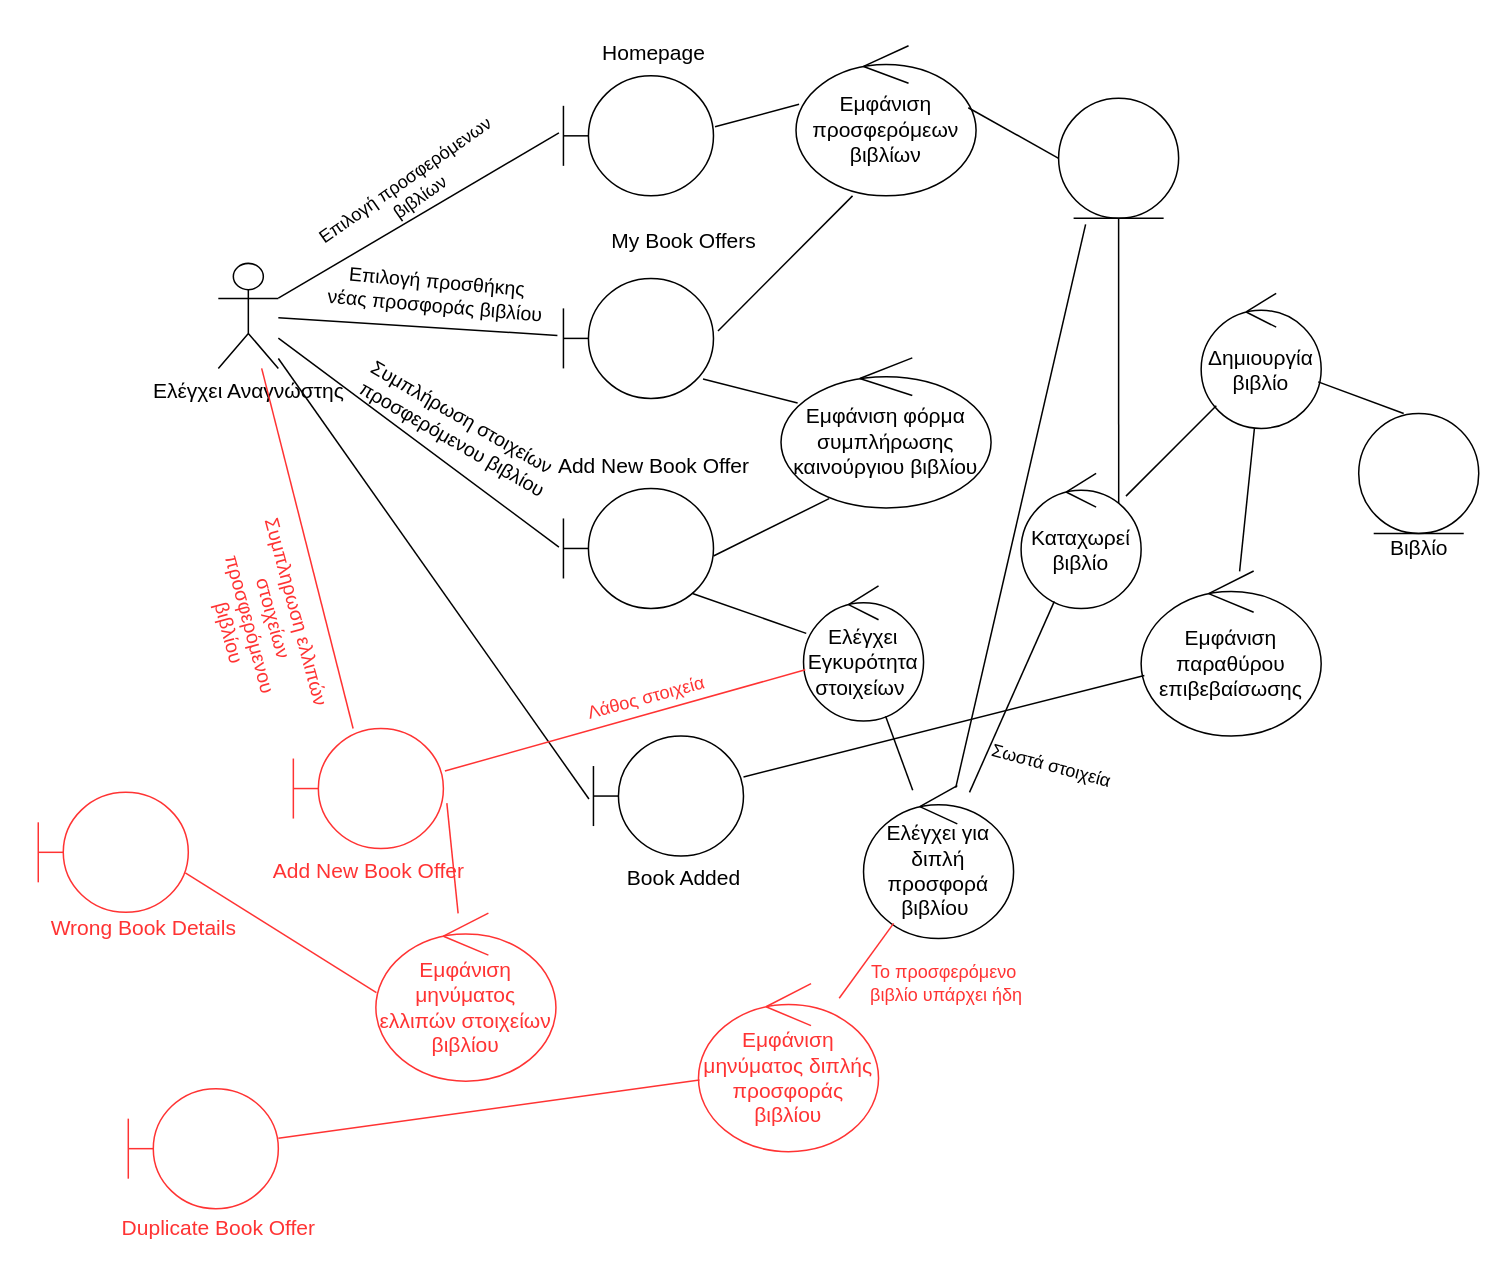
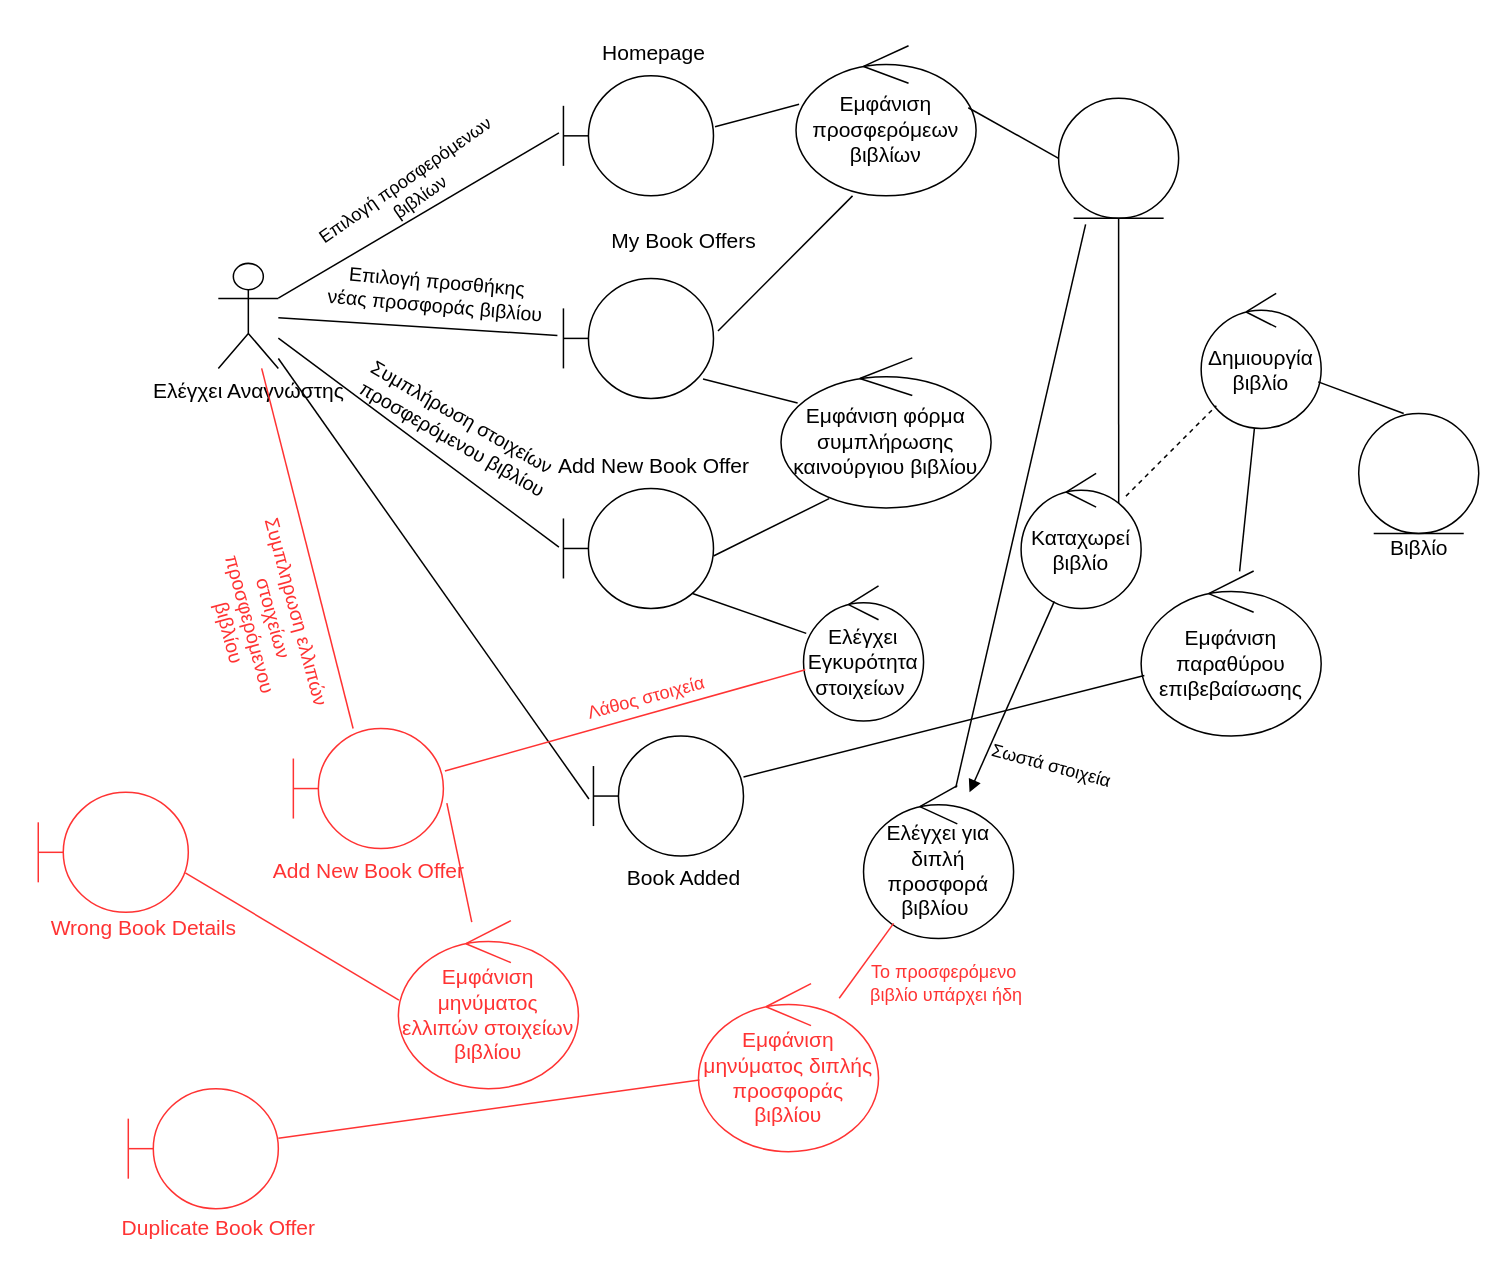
  <mxCell id="0" />
  <mxCell id="1" parent="0" />
  <mxCell id="2" value="&lt;font style=&quot;font-size: 14px;&quot;&gt;Ελέγχει Αναγνώστης&lt;/font&gt;" style="shape=umlActor;verticalLabelPosition=bottom;verticalAlign=top;html=1;outlineConnect=0;" parent="1" vertex="1"><mxGeometry x="145" y="175" width="40" height="70" as="geometry" /></mxCell>
  <mxCell id="3" value="" style="shape=umlBoundary;whiteSpace=wrap;html=1;" parent="1" vertex="1"><mxGeometry x="375" y="185" width="100" height="80" as="geometry" /></mxCell>
  <mxCell id="4" value="" style="ellipse;shape=umlEntity;whiteSpace=wrap;html=1;" parent="1" vertex="1"><mxGeometry x="705" y="65" width="80" height="80" as="geometry" /></mxCell>
  <mxCell id="5" value="&lt;font style=&quot;font-size: 14px;&quot;&gt;Εμφάνιση προσφερόμεων βιβλίων&lt;/font&gt;" style="ellipse;shape=umlControl;whiteSpace=wrap;html=1;" parent="1" vertex="1"><mxGeometry x="530" y="30" width="120" height="100" as="geometry" /></mxCell>
  <mxCell id="6" value="&lt;font style=&quot;font-size: 14px;&quot;&gt;My Book Offers&lt;/font&gt;" style="text;html=1;align=center;verticalAlign=middle;resizable=0;points=[];autosize=1;strokeColor=none;fillColor=none;" parent="1" vertex="1"><mxGeometry x="395" y="145" width="120" height="30" as="geometry" /></mxCell>
  <mxCell id="7" value="" style="shape=umlBoundary;whiteSpace=wrap;html=1;" parent="1" vertex="1"><mxGeometry x="375" y="325" width="100" height="80" as="geometry" /></mxCell>
  <mxCell id="8" value="&lt;font style=&quot;font-size: 14px;&quot;&gt;Add New Book Offer&lt;/font&gt;" style="text;html=1;align=center;verticalAlign=middle;resizable=0;points=[];autosize=1;strokeColor=none;fillColor=none;" parent="1" vertex="1"><mxGeometry x="360" y="295" width="150" height="30" as="geometry" /></mxCell>
  <mxCell id="9" value="" style="endArrow=none;html=1;rounded=0;entryX=-0.04;entryY=0.475;entryDx=0;entryDy=0;entryPerimeter=0;" parent="1" source="2" target="3" edge="1"><mxGeometry width="50" height="50" relative="1" as="geometry"><mxPoint x="565" y="265" as="sourcePoint" /><mxPoint x="365" y="220" as="targetPoint" /></mxGeometry></mxCell>
  <mxCell id="10" value="" style="shape=umlBoundary;whiteSpace=wrap;html=1;" parent="1" vertex="1"><mxGeometry x="375" y="50" width="100" height="80" as="geometry" /></mxCell>
  <mxCell id="11" value="&lt;font style=&quot;font-size: 14px;&quot;&gt;Homepage&lt;/font&gt;" style="text;html=1;align=center;verticalAlign=middle;resizable=0;points=[];autosize=1;strokeColor=none;fillColor=none;" parent="1" vertex="1"><mxGeometry x="390" y="20" width="90" height="30" as="geometry" /></mxCell>
  <mxCell id="12" value="" style="endArrow=none;html=1;rounded=0;entryX=-0.03;entryY=0.475;entryDx=0;entryDy=0;entryPerimeter=0;" parent="1" source="2" target="10" edge="1"><mxGeometry width="50" height="50" relative="1" as="geometry"><mxPoint x="255" y="230" as="sourcePoint" /><mxPoint x="381" y="233" as="targetPoint" /></mxGeometry></mxCell>
  <mxCell id="13" value="&lt;font&gt;Επιλογή προσφερόμενων&amp;nbsp;&lt;/font&gt;&lt;div&gt;&lt;font&gt;βιβλίων&lt;/font&gt;&lt;/div&gt;" style="text;html=1;align=center;verticalAlign=middle;resizable=0;points=[];autosize=1;strokeColor=none;fillColor=none;rotation=-35;" parent="1" vertex="1"><mxGeometry x="195" y="105" width="160" height="40" as="geometry" /></mxCell>
  <mxCell id="14" value="" style="endArrow=none;html=1;rounded=0;entryX=0.017;entryY=0.39;entryDx=0;entryDy=0;entryPerimeter=0;exitX=1.01;exitY=0.425;exitDx=0;exitDy=0;exitPerimeter=0;" parent="1" source="10" target="5" edge="1"><mxGeometry width="50" height="50" relative="1" as="geometry"><mxPoint x="255" y="230" as="sourcePoint" /><mxPoint x="381" y="233" as="targetPoint" /></mxGeometry></mxCell>
  <mxCell id="15" value="" style="endArrow=none;html=1;rounded=0;entryX=0.314;entryY=1;entryDx=0;entryDy=0;entryPerimeter=0;exitX=1.03;exitY=0.438;exitDx=0;exitDy=0;exitPerimeter=0;" parent="1" source="3" target="5" edge="1"><mxGeometry width="50" height="50" relative="1" as="geometry"><mxPoint x="488" y="110" as="sourcePoint" /><mxPoint x="545" y="125" as="targetPoint" /></mxGeometry></mxCell>
  <mxCell id="16" value="" style="endArrow=none;html=1;rounded=0;entryX=0;entryY=0.5;entryDx=0;entryDy=0;exitX=0.957;exitY=0.413;exitDx=0;exitDy=0;exitPerimeter=0;" parent="1" source="5" target="4" edge="1"><mxGeometry width="50" height="50" relative="1" as="geometry"><mxPoint x="488" y="230" as="sourcePoint" /><mxPoint x="567" y="155" as="targetPoint" /></mxGeometry></mxCell>
  <mxCell id="17" value="" style="endArrow=none;html=1;rounded=0;entryX=-0.03;entryY=0.488;entryDx=0;entryDy=0;entryPerimeter=0;" parent="1" source="2" target="7" edge="1"><mxGeometry width="50" height="50" relative="1" as="geometry"><mxPoint x="255" y="230" as="sourcePoint" /><mxPoint x="381" y="233" as="targetPoint" /></mxGeometry></mxCell>
  <mxCell id="18" value="&lt;font style=&quot;font-size: 14px;&quot;&gt;Εμφάνιση φόρμα συμπλήρωσης καινούργιου βιβλίου&lt;/font&gt;" style="ellipse;shape=umlControl;whiteSpace=wrap;html=1;" parent="1" vertex="1"><mxGeometry x="520" y="238" width="140" height="100" as="geometry" /></mxCell>
  <mxCell id="19" value="" style="endArrow=none;html=1;rounded=0;entryX=0.229;entryY=0.938;entryDx=0;entryDy=0;entryPerimeter=0;exitX=1.03;exitY=0.438;exitDx=0;exitDy=0;exitPerimeter=0;" parent="1" target="18" edge="1"><mxGeometry width="50" height="50" relative="1" as="geometry"><mxPoint x="475" y="370" as="sourcePoint" /><mxPoint x="554" y="295" as="targetPoint" /></mxGeometry></mxCell>
  <mxCell id="20" value="" style="endArrow=none;html=1;rounded=0;entryX=0.079;entryY=0.3;entryDx=0;entryDy=0;entryPerimeter=0;exitX=0.93;exitY=0.838;exitDx=0;exitDy=0;exitPerimeter=0;" parent="1" source="3" target="18" edge="1"><mxGeometry width="50" height="50" relative="1" as="geometry"><mxPoint x="475" y="255" as="sourcePoint" /><mxPoint x="532" y="270" as="targetPoint" /></mxGeometry></mxCell>
  <mxCell id="21" value="&lt;font style=&quot;font-size: 13px;&quot;&gt;Επιλογή προσθήκης&lt;/font&gt;&lt;div&gt;&lt;font style=&quot;font-size: 13px;&quot;&gt;νέας προσφοράς βιβλίου&lt;/font&gt;&lt;/div&gt;" style="text;html=1;align=center;verticalAlign=middle;resizable=0;points=[];autosize=1;strokeColor=none;fillColor=none;rotation=5;" parent="1" vertex="1"><mxGeometry x="205" y="175" width="170" height="40" as="geometry" /></mxCell>
  <mxCell id="22" value="&lt;font style=&quot;font-size: 13px;&quot;&gt;Συμπλήρωση στοιχείων&amp;nbsp;&lt;/font&gt;&lt;div&gt;&lt;font style=&quot;font-size: 13px;&quot;&gt;προσφερόμενου βιβλίου&lt;/font&gt;&lt;/div&gt;" style="text;html=1;align=center;verticalAlign=middle;resizable=0;points=[];autosize=1;strokeColor=none;fillColor=none;rotation=30;" parent="1" vertex="1"><mxGeometry x="225" y="265" width="160" height="40" as="geometry" /></mxCell>
  <mxCell id="23" value="&lt;font style=&quot;font-size: 14px;&quot;&gt;Ελέγχει Εγκυρότητα στοιχείων&amp;nbsp;&lt;/font&gt;" style="ellipse;shape=umlControl;whiteSpace=wrap;html=1;" parent="1" vertex="1"><mxGeometry x="535" y="390" width="80" height="90" as="geometry" /></mxCell>
  <mxCell id="24" value="" style="endArrow=none;html=1;rounded=0;exitX=0.93;exitY=0.838;exitDx=0;exitDy=0;exitPerimeter=0;" parent="1" target="23" edge="1"><mxGeometry width="50" height="50" relative="1" as="geometry"><mxPoint x="461" y="395" as="sourcePoint" /><mxPoint x="525" y="413" as="targetPoint" /></mxGeometry></mxCell>
  <mxCell id="25" value="" style="endArrow=none;html=1;rounded=0;exitX=0.813;exitY=0.222;exitDx=0;exitDy=0;exitPerimeter=0;" parent="1" source="26" target="4" edge="1"><mxGeometry width="50" height="50" relative="1" as="geometry"><mxPoint x="635" y="275" as="sourcePoint" /><mxPoint x="673" y="343.5" as="targetPoint" /></mxGeometry></mxCell>
  <mxCell id="26" value="&lt;font style=&quot;font-size: 14px;&quot;&gt;Καταχωρεί βιβλίο&lt;/font&gt;" style="ellipse;shape=umlControl;whiteSpace=wrap;html=1;" parent="1" vertex="1"><mxGeometry x="680" y="315" width="80" height="90" as="geometry" /></mxCell>
  <mxCell id="27" value="" style="ellipse;shape=umlEntity;whiteSpace=wrap;html=1;" parent="1" vertex="1"><mxGeometry x="905" y="275" width="80" height="80" as="geometry" /></mxCell>
  <mxCell id="28" value="&lt;font style=&quot;font-size: 14px;&quot;&gt;Βιβλίο&lt;/font&gt;" style="text;html=1;align=center;verticalAlign=middle;resizable=0;points=[];autosize=1;strokeColor=none;fillColor=none;" parent="1" vertex="1"><mxGeometry x="915" y="350" width="60" height="30" as="geometry" /></mxCell>
  <mxCell id="29" value="&lt;font style=&quot;font-size: 14px;&quot;&gt;Δημιουργία βιβλίο&lt;/font&gt;" style="ellipse;shape=umlControl;whiteSpace=wrap;html=1;" parent="1" vertex="1"><mxGeometry x="800" y="195" width="80" height="90" as="geometry" /></mxCell>
  <mxCell id="30" value="" style="endArrow=none;html=1;rounded=0;entryX=0.375;entryY=0;entryDx=0;entryDy=0;entryPerimeter=0;" parent="1" source="29" target="27" edge="1"><mxGeometry width="50" height="50" relative="1" as="geometry"><mxPoint x="842" y="389" as="sourcePoint" /><mxPoint x="905" y="405" as="targetPoint" /></mxGeometry></mxCell>
- <mxCell id="31" value="" style="endArrow=none;html=1;rounded=0;" parent="1" source="26" target="29" edge="1"><mxGeometry width="50" height="50" relative="1" as="geometry"><mxPoint x="765" y="335" as="sourcePoint" /><mxPoint x="792" y="349" as="targetPoint" /></mxGeometry></mxCell>
+ <mxCell id="31" value="" style="endArrow=none;html=1;rounded=0;dashed=1;" parent="1" source="26" target="29" edge="1"><mxGeometry width="50" height="50" relative="1" as="geometry"><mxPoint x="765" y="335" as="sourcePoint" /><mxPoint x="792" y="349" as="targetPoint" /></mxGeometry></mxCell>
  <mxCell id="32" value="&lt;font style=&quot;font-size: 14px;&quot;&gt;Εμφάνιση παραθύρου επιβεβαίσωσης&lt;/font&gt;" style="ellipse;shape=umlControl;whiteSpace=wrap;html=1;" parent="1" vertex="1"><mxGeometry x="760" y="380" width="120" height="110" as="geometry" /></mxCell>
  <mxCell id="33" value="" style="endArrow=none;html=1;rounded=0;" parent="1" source="29" target="32" edge="1"><mxGeometry width="50" height="50" relative="1" as="geometry"><mxPoint x="888" y="264" as="sourcePoint" /><mxPoint x="945" y="285" as="targetPoint" /></mxGeometry></mxCell>
  <mxCell id="34" value="" style="shape=umlBoundary;whiteSpace=wrap;html=1;" parent="1" vertex="1"><mxGeometry x="395" y="490" width="100" height="80" as="geometry" /></mxCell>
  <mxCell id="35" value="&lt;font style=&quot;font-size: 14px;&quot;&gt;Book Added&lt;/font&gt;" style="text;html=1;align=center;verticalAlign=middle;resizable=0;points=[];autosize=1;strokeColor=none;fillColor=none;" parent="1" vertex="1"><mxGeometry x="405" y="570" width="100" height="30" as="geometry" /></mxCell>
  <mxCell id="36" value="" style="endArrow=none;html=1;rounded=0;" parent="1" source="32" target="34" edge="1"><mxGeometry width="50" height="50" relative="1" as="geometry"><mxPoint x="735" y="425" as="sourcePoint" /><mxPoint x="725" y="520" as="targetPoint" /></mxGeometry></mxCell>
  <mxCell id="37" value="" style="endArrow=none;html=1;rounded=0;entryX=-0.03;entryY=0.525;entryDx=0;entryDy=0;entryPerimeter=0;" parent="1" source="2" target="34" edge="1"><mxGeometry width="50" height="50" relative="1" as="geometry"><mxPoint x="173" y="365" as="sourcePoint" /><mxPoint x="360" y="504" as="targetPoint" /></mxGeometry></mxCell>
  <mxCell id="38" value="Σωστά στοιχεία" style="text;html=1;align=center;verticalAlign=middle;resizable=0;points=[];autosize=1;strokeColor=none;fillColor=none;rotation=15;" parent="1" vertex="1"><mxGeometry x="645" y="495" width="110" height="30" as="geometry" /></mxCell>
  <mxCell id="39" value="" style="shape=umlBoundary;whiteSpace=wrap;html=1;strokeColor=#FF3333;" parent="1" vertex="1"><mxGeometry x="195" y="485" width="100" height="80" as="geometry" /></mxCell>
  <mxCell id="40" value="&lt;font style=&quot;font-size: 14px;&quot;&gt;Add New Book Offer&lt;/font&gt;" style="text;html=1;align=center;verticalAlign=middle;resizable=0;points=[];autosize=1;strokeColor=none;fillColor=none;fontColor=#FF3333;" parent="1" vertex="1"><mxGeometry x="170" y="565" width="150" height="30" as="geometry" /></mxCell>
  <mxCell id="41" value="" style="endArrow=none;html=1;rounded=0;fontColor=#000000;strokeColor=#FF3333;" parent="1" source="2" target="39" edge="1"><mxGeometry width="50" height="50" relative="1" as="geometry"><mxPoint x="195" y="248" as="sourcePoint" /><mxPoint x="402" y="542" as="targetPoint" /></mxGeometry></mxCell>
  <mxCell id="42" value="&lt;font style=&quot;font-size: 13px;&quot;&gt;Συμπληρωση ελλιπών&amp;nbsp;&lt;/font&gt;&lt;div&gt;&lt;font style=&quot;font-size: 13px;&quot;&gt;στοιχείων&amp;nbsp;&lt;/font&gt;&lt;div&gt;&lt;font style=&quot;font-size: 13px;&quot;&gt;προσφερόμενου&amp;nbsp;&lt;/font&gt;&lt;/div&gt;&lt;div&gt;&lt;font style=&quot;font-size: 13px;&quot;&gt;βιβλίου&lt;/font&gt;&lt;/div&gt;&lt;/div&gt;" style="text;html=1;align=center;verticalAlign=middle;resizable=0;points=[];autosize=1;strokeColor=none;fillColor=none;rotation=75;fontColor=#FF3333;" parent="1" vertex="1"><mxGeometry x="95" y="375" width="160" height="80" as="geometry" /></mxCell>
  <mxCell id="43" value="" style="endArrow=none;html=1;rounded=0;entryX=1.01;entryY=0.354;entryDx=0;entryDy=0;entryPerimeter=0;strokeColor=#FF3333;" parent="1" source="23" target="39" edge="1"><mxGeometry width="50" height="50" relative="1" as="geometry"><mxPoint x="772" y="460" as="sourcePoint" /><mxPoint x="505" y="527" as="targetPoint" /></mxGeometry></mxCell>
  <mxCell id="44" value="Λάθος στοιχεία" style="text;html=1;align=center;verticalAlign=middle;resizable=0;points=[];autosize=1;strokeColor=none;fillColor=none;rotation=-15;fontColor=#FF3333;" parent="1" vertex="1"><mxGeometry x="380" y="450" width="100" height="30" as="geometry" /></mxCell>
  <mxCell id="45" value="" style="shape=umlBoundary;whiteSpace=wrap;html=1;strokeColor=#FF3333;" parent="1" vertex="1"><mxGeometry x="25" y="527.5" width="100" height="80" as="geometry" /></mxCell>
  <mxCell id="46" value="&lt;font style=&quot;font-size: 14px;&quot;&gt;Wrong Book Details&lt;/font&gt;" style="text;html=1;align=center;verticalAlign=middle;resizable=0;points=[];autosize=1;strokeColor=none;fillColor=none;fontColor=#FF3333;" parent="1" vertex="1"><mxGeometry x="20" y="602.5" width="150" height="30" as="geometry" /></mxCell>
- <mxCell id="47" value="&lt;span style=&quot;font-size: 14px;&quot;&gt;&lt;font style=&quot;color: rgb(255, 51, 51);&quot;&gt;Εμφάνιση μηνύματος ελλιπών στοιχείων βιβλίου&lt;/font&gt;&lt;/span&gt;" style="ellipse;shape=umlControl;whiteSpace=wrap;html=1;strokeColor=#FF3333;" parent="1" vertex="1"><mxGeometry x="250" y="608" width="120" height="112" as="geometry" /></mxCell>
+ <mxCell id="47" value="&lt;span style=&quot;font-size: 14px;&quot;&gt;&lt;font style=&quot;color: rgb(255, 51, 51);&quot;&gt;Εμφάνιση μηνύματος ελλιπών στοιχείων βιβλίου&lt;/font&gt;&lt;/span&gt;" style="ellipse;shape=umlControl;whiteSpace=wrap;html=1;strokeColor=#FF3333;" parent="1" vertex="1"><mxGeometry x="265" y="613" width="120" height="112" as="geometry" /></mxCell>
  <mxCell id="48" value="" style="endArrow=none;html=1;rounded=0;entryX=0.003;entryY=0.473;entryDx=0;entryDy=0;entryPerimeter=0;exitX=0.98;exitY=0.671;exitDx=0;exitDy=0;exitPerimeter=0;strokeColor=#FF3333;" parent="1" source="45" target="47" edge="1"><mxGeometry width="50" height="50" relative="1" as="geometry"><mxPoint x="175" y="645" as="sourcePoint" /><mxPoint x="238" y="661" as="targetPoint" /></mxGeometry></mxCell>
  <mxCell id="49" value="" style="endArrow=none;html=1;rounded=0;exitX=1.023;exitY=0.621;exitDx=0;exitDy=0;exitPerimeter=0;strokeColor=#FF3333;" parent="1" source="39" target="47" edge="1"><mxGeometry width="50" height="50" relative="1" as="geometry"><mxPoint x="488" y="272" as="sourcePoint" /><mxPoint x="551" y="288" as="targetPoint" /></mxGeometry></mxCell>
  <mxCell id="50" value="&lt;font style=&quot;font-size: 14px;&quot;&gt;Ελέγχει για διπλή προσφορά βιβλίου&amp;nbsp;&lt;/font&gt;" style="ellipse;shape=umlControl;whiteSpace=wrap;html=1;" parent="1" vertex="1"><mxGeometry x="575" y="523" width="100" height="102" as="geometry" /></mxCell>
- <mxCell id="51" value="" style="endArrow=none;html=1;rounded=0;" parent="1" source="23" target="50" edge="1"><mxGeometry width="50" height="50" relative="1" as="geometry"><mxPoint x="471" y="405" as="sourcePoint" /><mxPoint x="547" y="432" as="targetPoint" /></mxGeometry></mxCell>
  <mxCell id="52" value="&lt;span style=&quot;font-size: 14px;&quot;&gt;&lt;font style=&quot;color: rgb(255, 51, 51);&quot;&gt;Εμφάνιση μηνύματος διπλής προσφοράς βιβλίου&lt;/font&gt;&lt;/span&gt;" style="ellipse;shape=umlControl;whiteSpace=wrap;html=1;strokeColor=#FF3333;" parent="1" vertex="1"><mxGeometry x="465" y="655" width="120" height="112" as="geometry" /></mxCell>
  <mxCell id="53" value="" style="endArrow=none;html=1;rounded=0;strokeColor=#FF3333;" parent="1" source="50" target="52" edge="1"><mxGeometry width="50" height="50" relative="1" as="geometry"><mxPoint x="600" y="487" as="sourcePoint" /><mxPoint x="618" y="536" as="targetPoint" /></mxGeometry></mxCell>
- <mxCell id="54" value="" style="endArrow=none;html=1;rounded=0;" parent="1" source="26" target="50" edge="1"><mxGeometry width="50" height="50" relative="1" as="geometry"><mxPoint x="600" y="487" as="sourcePoint" /><mxPoint x="618" y="536" as="targetPoint" /></mxGeometry></mxCell>
+ <mxCell id="54" value="" style="endArrow=block;html=1;rounded=0;" parent="1" source="26" target="50" edge="1"><mxGeometry width="50" height="50" relative="1" as="geometry"><mxPoint x="600" y="487" as="sourcePoint" /><mxPoint x="618" y="536" as="targetPoint" /></mxGeometry></mxCell>
  <mxCell id="55" value="" style="shape=umlBoundary;whiteSpace=wrap;html=1;strokeColor=#FF3333;" parent="1" vertex="1"><mxGeometry x="85" y="725" width="100" height="80" as="geometry" /></mxCell>
  <mxCell id="56" value="" style="endArrow=none;html=1;rounded=0;strokeColor=#FF3333;" parent="1" source="55" target="52" edge="1"><mxGeometry width="50" height="50" relative="1" as="geometry"><mxPoint x="58" y="559" as="sourcePoint" /><mxPoint x="275" y="676" as="targetPoint" /></mxGeometry></mxCell>
  <mxCell id="57" value="&lt;font style=&quot;color: rgb(255, 51, 51);&quot;&gt;Το προσφερόμενο&amp;nbsp;&lt;/font&gt;&lt;div&gt;&lt;font style=&quot;color: rgb(255, 51, 51);&quot;&gt;βιβλίο υπάρχει ήδη&lt;/font&gt;&lt;/div&gt;" style="text;html=1;align=center;verticalAlign=middle;resizable=0;points=[];autosize=1;strokeColor=none;fillColor=none;" parent="1" vertex="1"><mxGeometry x="570" y="635" width="120" height="40" as="geometry" /></mxCell>
  <mxCell id="58" value="&lt;font style=&quot;font-size: 14px; color: rgb(255, 51, 51);&quot;&gt;Duplicate Book Offer&lt;/font&gt;" style="text;html=1;align=center;verticalAlign=middle;resizable=0;points=[];autosize=1;strokeColor=none;fillColor=none;" parent="1" vertex="1"><mxGeometry x="70" y="803" width="150" height="30" as="geometry" /></mxCell>
  <mxCell id="59" value="" style="endArrow=none;html=1;rounded=0;entryX=0.225;entryY=1.05;entryDx=0;entryDy=0;entryPerimeter=0;" parent="1" source="50" target="4" edge="1"><mxGeometry width="50" height="50" relative="1" as="geometry"><mxPoint x="755" y="345" as="sourcePoint" /><mxPoint x="755" y="155" as="targetPoint" /></mxGeometry></mxCell>
